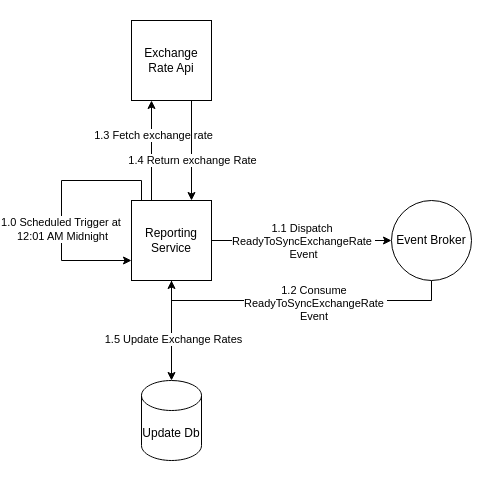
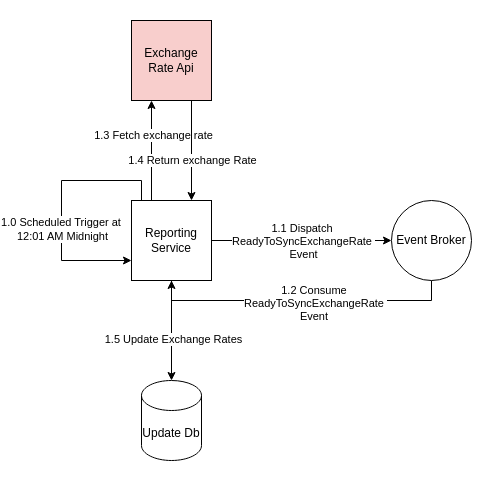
  <mxCell id="0" />
  <mxCell id="1" parent="0" />
  <mxCell id="2" style="edgeStyle=orthogonalEdgeStyle;rounded=0;orthogonalLoop=1;jettySize=auto;html=1;entryX=0;entryY=0.5;entryDx=0;entryDy=0;" edge="1" parent="1" source="8" target="16"><mxGeometry relative="1" as="geometry" /></mxCell>
  <mxCell id="3" value="1.1 Dispatch&amp;nbsp;&lt;div&gt;ReadyToSyncExchangeRate&amp;nbsp;&lt;/div&gt;&lt;div&gt;Event&lt;/div&gt;" style="edgeLabel;html=1;align=center;verticalAlign=middle;resizable=0;points=[];" vertex="1" connectable="0" parent="2"><mxGeometry x="-0.244" y="1" relative="1" as="geometry"><mxPoint x="23" y="1" as="offset" /></mxGeometry></mxCell>
  <mxCell id="4" style="edgeStyle=orthogonalEdgeStyle;rounded=0;orthogonalLoop=1;jettySize=auto;html=1;entryX=0.5;entryY=1;entryDx=0;entryDy=0;" edge="1" parent="1"><mxGeometry relative="1" as="geometry"><mxPoint x="110" y="200" as="sourcePoint" /><mxPoint x="110" y="100" as="targetPoint" /></mxGeometry></mxCell>
  <mxCell id="5" value="1.3 Fetch exchange rate" style="edgeLabel;html=1;align=center;verticalAlign=middle;resizable=0;points=[];" vertex="1" connectable="0" parent="4"><mxGeometry x="-0.06" y="-1" relative="1" as="geometry"><mxPoint y="-19" as="offset" /></mxGeometry></mxCell>
  <mxCell id="6" style="edgeStyle=orthogonalEdgeStyle;rounded=0;orthogonalLoop=1;jettySize=auto;html=1;" edge="1" parent="1" source="8" target="17"><mxGeometry relative="1" as="geometry" /></mxCell>
  <mxCell id="7" value="1.5 Update Exchange Rates" style="edgeLabel;html=1;align=center;verticalAlign=middle;resizable=0;points=[];" vertex="1" connectable="0" parent="6"><mxGeometry x="0.15" y="1" relative="1" as="geometry"><mxPoint y="1" as="offset" /></mxGeometry></mxCell>
  <mxCell id="8" value="Reporting Service" style="whiteSpace=wrap;html=1;aspect=fixed;" vertex="1" parent="1"><mxGeometry x="90" y="200" width="80" height="80" as="geometry" /></mxCell>
  <mxCell id="9" style="edgeStyle=orthogonalEdgeStyle;rounded=0;orthogonalLoop=1;jettySize=auto;html=1;entryX=0;entryY=0.75;entryDx=0;entryDy=0;" edge="1" parent="1" source="8" target="8"><mxGeometry relative="1" as="geometry"><Array as="points"><mxPoint x="100" y="180" /><mxPoint x="20" y="180" /><mxPoint x="20" y="260" /></Array></mxGeometry></mxCell>
  <mxCell id="10" value="1.0 Scheduled Trigger at&amp;nbsp;&lt;div&gt;12:01 AM Midnight&lt;/div&gt;" style="edgeLabel;html=1;align=center;verticalAlign=middle;resizable=0;points=[];" vertex="1" connectable="0" parent="9"><mxGeometry x="0.3" relative="1" as="geometry"><mxPoint y="-15" as="offset" /></mxGeometry></mxCell>
  <mxCell id="11" style="edgeStyle=orthogonalEdgeStyle;rounded=0;orthogonalLoop=1;jettySize=auto;html=1;entryX=0.75;entryY=0;entryDx=0;entryDy=0;exitX=0.75;exitY=1;exitDx=0;exitDy=0;" edge="1" parent="1" source="13" target="8"><mxGeometry relative="1" as="geometry" /></mxCell>
  <mxCell id="12" value="1.4 Return exchange Rate" style="edgeLabel;html=1;align=center;verticalAlign=middle;resizable=0;points=[];" vertex="1" connectable="0" parent="11"><mxGeometry x="0.18" relative="1" as="geometry"><mxPoint as="offset" /></mxGeometry></mxCell>
- <mxCell id="13" value="Exchange Rate Api" style="whiteSpace=wrap;html=1;aspect=fixed;" vertex="1" parent="1"><mxGeometry x="90" y="20" width="80" height="80" as="geometry" /></mxCell>
+ <mxCell id="13" value="Exchange Rate Api" style="whiteSpace=wrap;html=1;aspect=fixed;fillColor=#f8cecc;" vertex="1" parent="1"><mxGeometry x="90" y="20" width="80" height="80" as="geometry" /></mxCell>
  <mxCell id="14" style="edgeStyle=orthogonalEdgeStyle;rounded=0;orthogonalLoop=1;jettySize=auto;html=1;entryX=0.5;entryY=1;entryDx=0;entryDy=0;" edge="1" parent="1" source="16" target="8"><mxGeometry relative="1" as="geometry"><Array as="points"><mxPoint x="390" y="300" /><mxPoint x="130" y="300" /></Array></mxGeometry></mxCell>
  <mxCell id="15" value="1.2 Consume&amp;nbsp;&lt;div&gt;ReadyToSyncExchangeRate&amp;nbsp;&lt;br&gt;Event&amp;nbsp;&lt;/div&gt;" style="edgeLabel;html=1;align=center;verticalAlign=middle;resizable=0;points=[];" vertex="1" connectable="0" parent="14"><mxGeometry x="-0.087" y="2" relative="1" as="geometry"><mxPoint as="offset" /></mxGeometry></mxCell>
  <mxCell id="16" value="Event Broker" style="ellipse;whiteSpace=wrap;html=1;aspect=fixed;" vertex="1" parent="1"><mxGeometry x="350" y="200" width="80" height="80" as="geometry" /></mxCell>
  <mxCell id="17" value="Update Db" style="shape=cylinder3;whiteSpace=wrap;html=1;boundedLbl=1;backgroundOutline=1;size=15;" vertex="1" parent="1"><mxGeometry x="100" y="380" width="60" height="80" as="geometry" /></mxCell>
